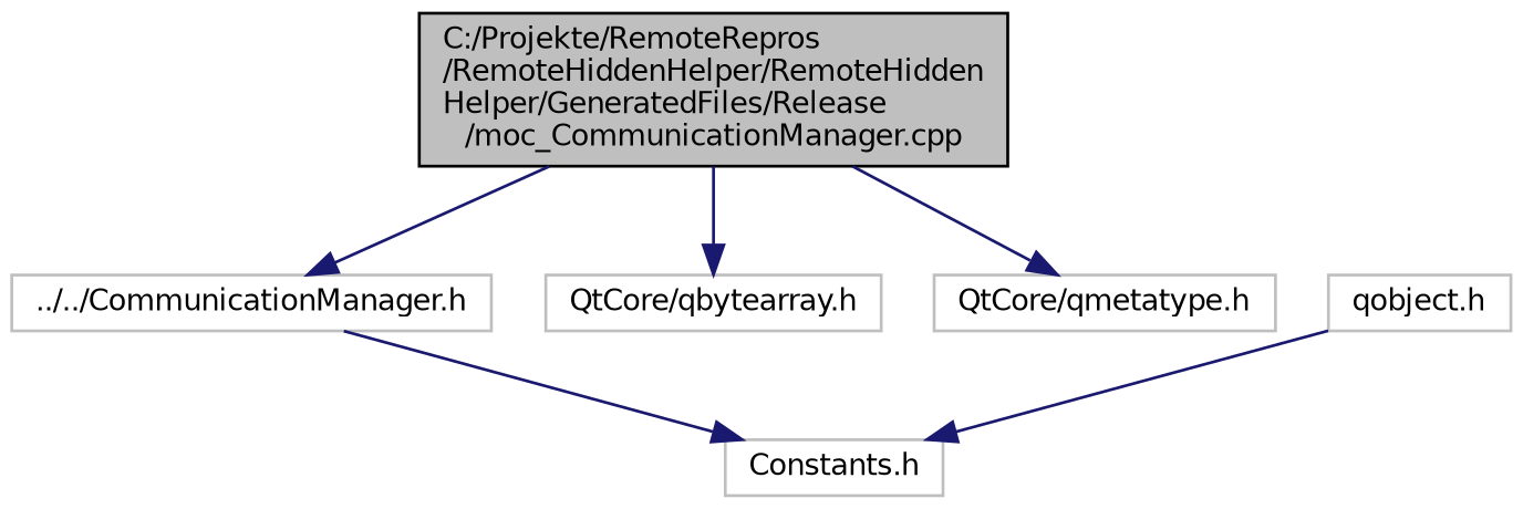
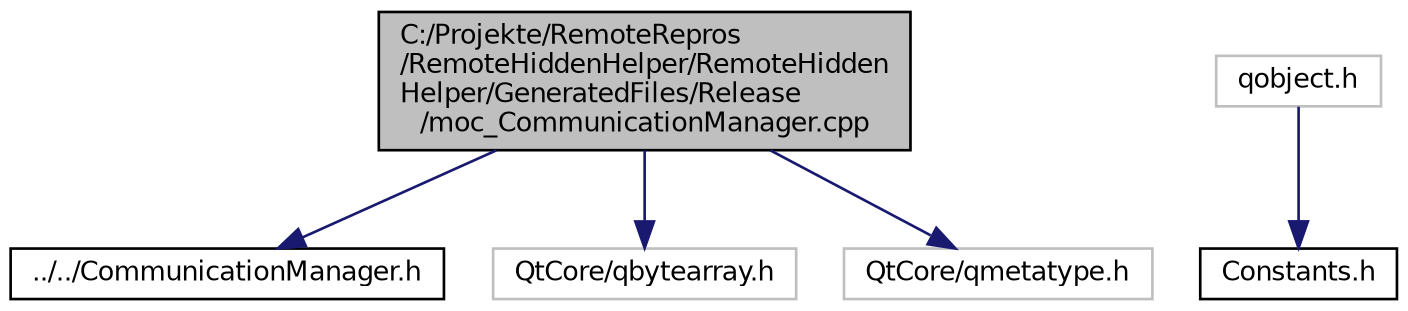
  digraph {
    node [color=black fillcolor=white fontname=Helvetica fontsize=10 shape=record style=filled]
    edge [color=midnightblue fontname=Helvetica fontsize=10 labelfontname=Helvetica labelfontsize=10 style=solid]
    n1 [fillcolor=grey75 fontcolor=black height=0.2 label="C:/Projekte/RemoteRepros\l/RemoteHiddenHelper/RemoteHidden\lHelper/GeneratedFiles/Release\l/moc_CommunicationManager.cpp" width=0.4]
-   n2 [color=grey75 height=0.2 label="../../CommunicationManager.h" width=0.4]
+   n2 [height=0.2 label="../../CommunicationManager.h" width=0.4]
    n3 [color=grey75 height=0.2 label="QtCore/qbytearray.h" width=0.4]
    n4 [color=grey75 height=0.2 label="QtCore/qmetatype.h" width=0.4]
-   n5 [color=grey75 height=0.2 label="Constants.h" width=0.4]
+   n5 [height=0.2 label="Constants.h" width=0.4]
    n6 [color=grey75 height=0.2 label="qobject.h" width=0.4]
    n1 -> n2
    n1 -> n3
    n1 -> n4
-   n2 -> n5
    n6 -> n5
  }
